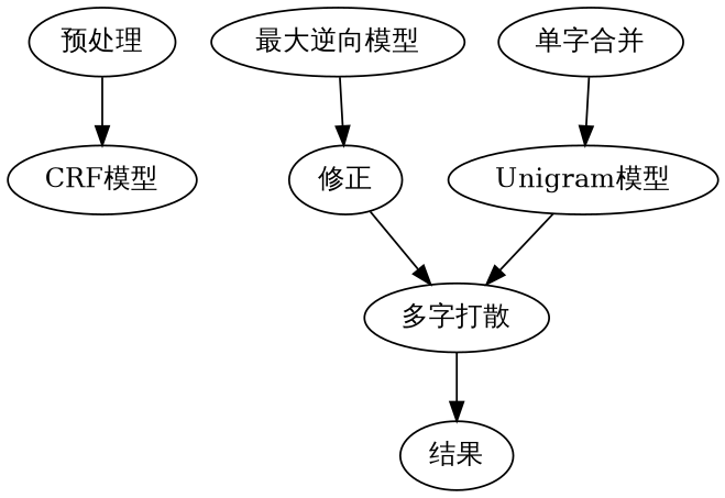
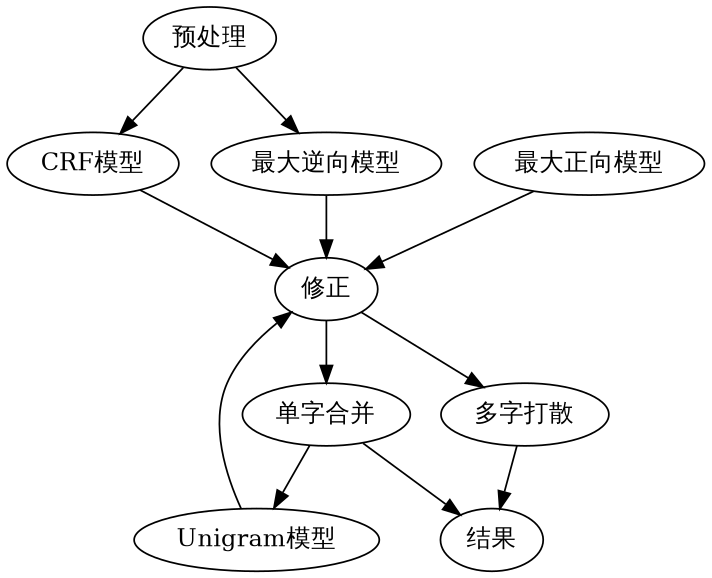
  digraph {
    "预处理"
    "CRF模型"
    "最大逆向模型"
    "修正"
    "Unigram模型"
+   "最大正向模型"
    "单字合并"
    "多字打散"
    "结果"
    "预处理" -> "CRF模型"
+   "预处理" -> "最大逆向模型"
+   "CRF模型" -> "修正"
    "最大逆向模型" -> "修正"
+   "修正" -> "单字合并"
    "修正" -> "多字打散"
-   "Unigram模型" -> "多字打散"
+   "Unigram模型" -> "修正"
+   "最大正向模型" -> "修正"
    "单字合并" -> "Unigram模型"
+   "单字合并" -> "结果"
    "多字打散" -> "结果"
  }
